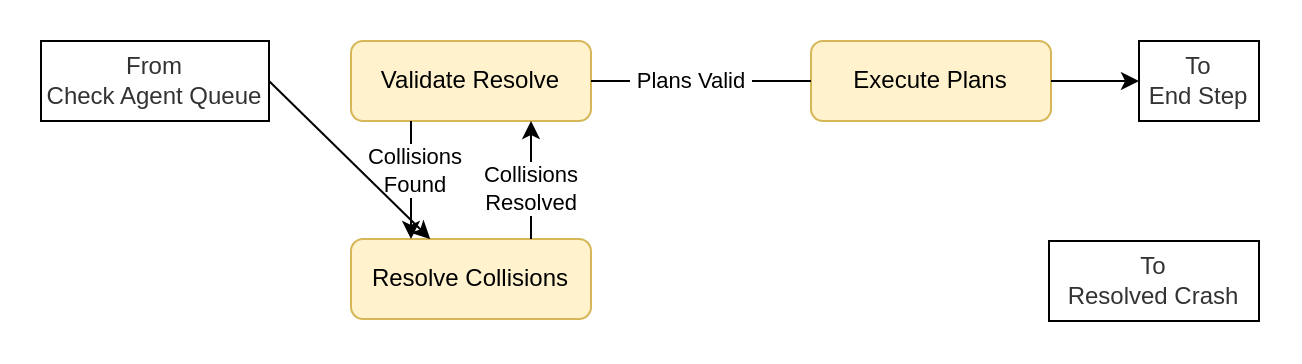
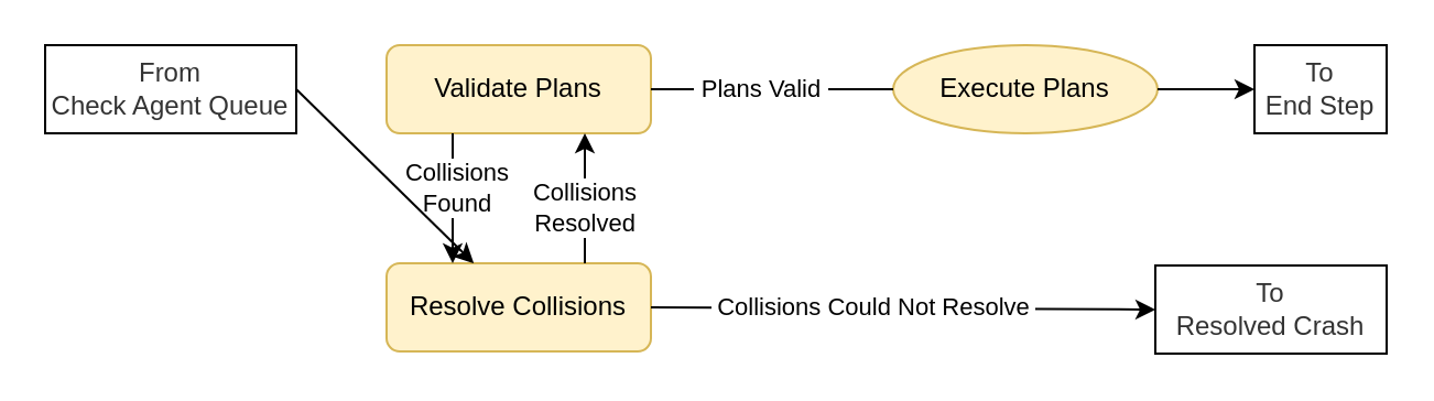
  <mxCell id="0" />
  <mxCell id="1" parent="0" />
- <mxCell id="2" value="Validate Resolve" style="rounded=1;whiteSpace=wrap;html=1;fillColor=#fff2cc;strokeColor=#d6b656;" vertex="1" parent="1"><mxGeometry x="175" y="20" width="120" height="40" as="geometry" /></mxCell>
+ <mxCell id="2" value="Validate Plans" style="rounded=1;whiteSpace=wrap;html=1;fillColor=#fff2cc;strokeColor=#d6b656;" vertex="1" parent="1"><mxGeometry x="175" y="20" width="120" height="40" as="geometry" /></mxCell>
  <mxCell id="3" value="Resolve Collisions" style="rounded=1;whiteSpace=wrap;html=1;fillColor=#fff2cc;strokeColor=#d6b656;" vertex="1" parent="1"><mxGeometry x="175" y="119" width="120" height="40" as="geometry" /></mxCell>
- <mxCell id="4" value="Execute Plans" style="rounded=1;whiteSpace=wrap;html=1;fillColor=#fff2cc;strokeColor=#d6b656;" vertex="1" parent="1"><mxGeometry x="405" y="20" width="120" height="40" as="geometry" /></mxCell>
+ <mxCell id="4" value="Execute Plans" style="ellipse;whiteSpace=wrap;html=1;fillColor=#fff2cc;strokeColor=#d6b656;" vertex="1" parent="1"><mxGeometry x="405" y="20" width="120" height="40" as="geometry" /></mxCell>
  <mxCell id="5" value="" style="endArrow=none;html=1;rounded=0;exitX=1;exitY=0.5;exitDx=0;exitDy=0;entryX=0;entryY=0.5;entryDx=0;entryDy=0;" edge="1" parent="1" source="2" target="4"><mxGeometry width="50" height="50" relative="1" as="geometry"><mxPoint x="315" y="110" as="sourcePoint" /><mxPoint x="365" y="60" as="targetPoint" /></mxGeometry></mxCell>
  <mxCell id="6" value="&amp;nbsp;Plans Valid&amp;nbsp;" style="edgeLabel;html=1;align=center;verticalAlign=middle;resizable=0;points=[];" vertex="1" connectable="0" parent="5"><mxGeometry x="0.054" y="1" relative="1" as="geometry"><mxPoint x="-9" as="offset" /></mxGeometry></mxCell>
  <mxCell id="7" value="" style="endArrow=classic;html=1;rounded=0;exitX=0.25;exitY=1;exitDx=0;exitDy=0;entryX=0.25;entryY=0;entryDx=0;entryDy=0;" edge="1" parent="1" source="2" target="3"><mxGeometry width="50" height="50" relative="1" as="geometry"><mxPoint x="315" y="110" as="sourcePoint" /><mxPoint x="365" y="60" as="targetPoint" /></mxGeometry></mxCell>
  <mxCell id="8" value="Collisions&lt;br&gt;Found" style="edgeLabel;html=1;align=center;verticalAlign=middle;resizable=0;points=[];" vertex="1" connectable="0" parent="7"><mxGeometry x="-0.09" y="1" relative="1" as="geometry"><mxPoint y="-3" as="offset" /></mxGeometry></mxCell>
  <mxCell id="9" value="" style="endArrow=classic;html=1;rounded=0;exitX=0.75;exitY=0;exitDx=0;exitDy=0;entryX=0.75;entryY=1;entryDx=0;entryDy=0;" edge="1" parent="1" source="3" target="2"><mxGeometry width="50" height="50" relative="1" as="geometry"><mxPoint x="315" y="110" as="sourcePoint" /><mxPoint x="365" y="60" as="targetPoint" /></mxGeometry></mxCell>
  <mxCell id="10" value="Collisions&lt;br&gt;Resolved" style="edgeLabel;html=1;align=center;verticalAlign=middle;resizable=0;points=[];" vertex="1" connectable="0" parent="9"><mxGeometry x="0.044" y="-1" relative="1" as="geometry"><mxPoint x="-2" y="5" as="offset" /></mxGeometry></mxCell>
  <mxCell id="11" value="From&lt;br&gt;Check Agent Queue" style="text;html=1;strokeColor=#000000;fillColor=#FFFFFF;align=center;verticalAlign=middle;whiteSpace=wrap;rounded=0;fontColor=#333333;" vertex="1" parent="1"><mxGeometry x="20" y="20" width="114" height="40" as="geometry" /></mxCell>
  <mxCell id="12" value="" style="endArrow=classic;html=1;rounded=0;exitX=1;exitY=0.5;exitDx=0;exitDy=0;" edge="1" parent="1" source="11" target="3"><mxGeometry width="50" height="50" relative="1" as="geometry"><mxPoint x="174" y="40" as="sourcePoint" /><mxPoint x="334" y="90" as="targetPoint" /></mxGeometry></mxCell>
  <mxCell id="13" value="To&lt;br&gt;End Step" style="text;html=1;strokeColor=#000000;fillColor=#FFFFFF;align=center;verticalAlign=middle;whiteSpace=wrap;rounded=0;fontColor=#333333;" vertex="1" parent="1"><mxGeometry x="569" y="20" width="60" height="40" as="geometry" /></mxCell>
  <mxCell id="14" value="" style="endArrow=classic;html=1;rounded=0;exitX=1;exitY=0.5;exitDx=0;exitDy=0;entryX=0;entryY=0.5;entryDx=0;entryDy=0;" edge="1" parent="1" source="4" target="13"><mxGeometry width="50" height="50" relative="1" as="geometry"><mxPoint x="244" y="140" as="sourcePoint" /><mxPoint x="294" y="90" as="targetPoint" /></mxGeometry></mxCell>
  <mxCell id="15" value="To&lt;br&gt;Resolved Crash" style="text;html=1;strokeColor=#000000;fillColor=#FFFFFF;align=center;verticalAlign=middle;whiteSpace=wrap;rounded=0;fontColor=#333333;" vertex="1" parent="1"><mxGeometry x="524" y="120" width="105" height="40" as="geometry" /></mxCell>
+ <mxCell id="16" value="" style="endArrow=classic;html=1;rounded=0;exitX=1;exitY=0.5;exitDx=0;exitDy=0;entryX=0;entryY=0.5;entryDx=0;entryDy=0;" edge="1" parent="1" source="3" target="15"><mxGeometry width="50" height="50" relative="1" as="geometry"><mxPoint x="244" y="140" as="sourcePoint" /><mxPoint x="294" y="90" as="targetPoint" /></mxGeometry></mxCell>
+ <mxCell id="17" value="&amp;nbsp;Collisions Could Not Resolve&amp;nbsp;" style="edgeLabel;html=1;align=center;verticalAlign=middle;resizable=0;points=[];" vertex="1" connectable="0" parent="16"><mxGeometry x="-0.127" y="1" relative="1" as="geometry"><mxPoint as="offset" /></mxGeometry></mxCell>
